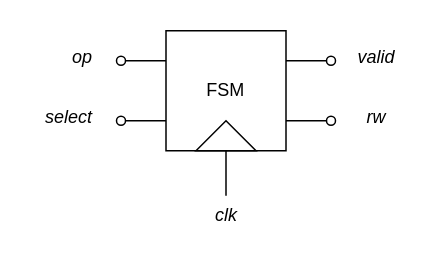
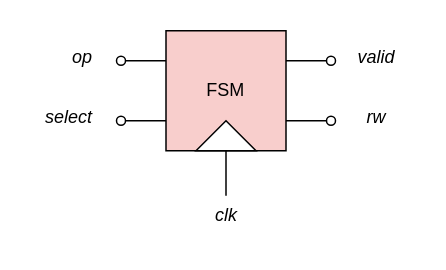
  <mxCell id="0" />
  <mxCell id="1" parent="0" />
- <mxCell id="2" value="FSM" style="whiteSpace=wrap;html=1;aspect=fixed;" vertex="1" parent="1"><mxGeometry x="110" y="20" width="80" height="80" as="geometry" /></mxCell>
+ <mxCell id="2" value="FSM" style="whiteSpace=wrap;html=1;aspect=fixed;fillColor=#f8cecc;" vertex="1" parent="1"><mxGeometry x="110" y="20" width="80" height="80" as="geometry" /></mxCell>
  <mxCell id="3" value="" style="triangle;whiteSpace=wrap;html=1;rotation=-90;" vertex="1" parent="1"><mxGeometry x="140" y="70" width="20" height="40" as="geometry" /></mxCell>
  <mxCell id="4" value="" style="endArrow=none;html=1;rounded=0;entryX=0;entryY=0.25;entryDx=0;entryDy=0;startArrow=oval;startFill=0;" edge="1" parent="1" target="2"><mxGeometry width="50" height="50" relative="1" as="geometry"><mxPoint x="80" y="40" as="sourcePoint" /><mxPoint x="100" y="20" as="targetPoint" /></mxGeometry></mxCell>
  <mxCell id="5" value="" style="endArrow=none;html=1;rounded=0;entryX=0;entryY=0.75;entryDx=0;entryDy=0;startArrow=oval;startFill=0;" edge="1" parent="1" target="2"><mxGeometry width="50" height="50" relative="1" as="geometry"><mxPoint x="80" y="80" as="sourcePoint" /><mxPoint x="70" y="90" as="targetPoint" /></mxGeometry></mxCell>
  <mxCell id="6" value="&lt;i&gt;op&lt;/i&gt;" style="text;html=1;align=center;verticalAlign=middle;resizable=0;points=[];autosize=1;strokeColor=none;fillColor=none;" vertex="1" parent="1"><mxGeometry x="34" y="23" width="40" height="30" as="geometry" /></mxCell>
  <mxCell id="7" value="&lt;i&gt;select&lt;/i&gt;" style="text;html=1;align=center;verticalAlign=middle;resizable=0;points=[];autosize=1;strokeColor=none;fillColor=none;" vertex="1" parent="1"><mxGeometry x="20" y="63" width="50" height="30" as="geometry" /></mxCell>
  <mxCell id="8" value="" style="endArrow=none;html=1;rounded=0;entryX=0;entryY=0.5;entryDx=0;entryDy=0;" edge="1" parent="1" target="3"><mxGeometry width="50" height="50" relative="1" as="geometry"><mxPoint x="150" y="130" as="sourcePoint" /><mxPoint x="130" y="130" as="targetPoint" /></mxGeometry></mxCell>
  <mxCell id="9" value="&lt;i&gt;clk&lt;/i&gt;" style="text;html=1;align=center;verticalAlign=middle;resizable=0;points=[];autosize=1;strokeColor=none;fillColor=none;" vertex="1" parent="1"><mxGeometry x="130" y="128" width="40" height="30" as="geometry" /></mxCell>
  <mxCell id="10" value="" style="endArrow=oval;html=1;rounded=0;exitX=1;exitY=0.25;exitDx=0;exitDy=0;endFill=0;" edge="1" parent="1" source="2"><mxGeometry width="50" height="50" relative="1" as="geometry"><mxPoint x="280" y="100" as="sourcePoint" /><mxPoint x="220" y="40" as="targetPoint" /></mxGeometry></mxCell>
  <mxCell id="11" value="" style="endArrow=oval;html=1;rounded=0;exitX=1;exitY=0.75;exitDx=0;exitDy=0;endFill=0;" edge="1" parent="1" source="2"><mxGeometry width="50" height="50" relative="1" as="geometry"><mxPoint x="330" y="190" as="sourcePoint" /><mxPoint x="220" y="80" as="targetPoint" /></mxGeometry></mxCell>
  <mxCell id="12" value="&lt;i&gt;valid&lt;/i&gt;" style="text;html=1;align=center;verticalAlign=middle;resizable=0;points=[];autosize=1;strokeColor=none;fillColor=none;" vertex="1" parent="1"><mxGeometry x="225" y="23" width="50" height="30" as="geometry" /></mxCell>
  <mxCell id="13" value="&lt;i&gt;rw&lt;/i&gt;" style="text;html=1;align=center;verticalAlign=middle;resizable=0;points=[];autosize=1;strokeColor=none;fillColor=none;" vertex="1" parent="1"><mxGeometry x="230" y="63" width="40" height="30" as="geometry" /></mxCell>
